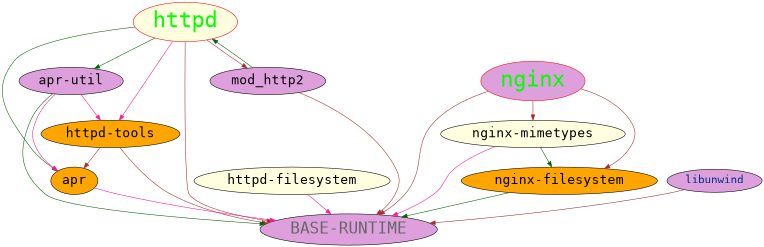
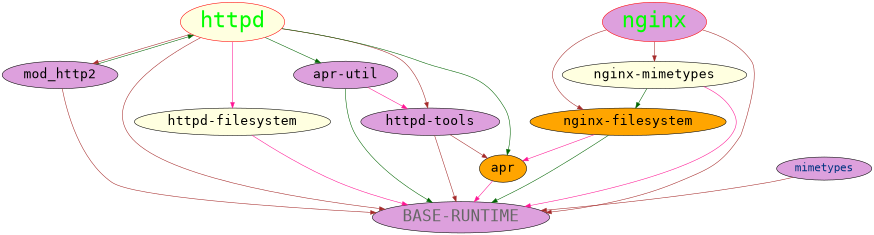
  strict digraph {
    node [fillcolor=plum fontname=monospace fontsize=25 style=filled]
    edge [color=brown]
    httpd [color=red fillcolor=lightyellow fontcolor=green fontsize=40]
    "BASE-RUNTIME" [fontcolor="#666666" fontsize=30]
-   "httpd-tools" [fillcolor=orange]
+   "httpd-tools"
    mod_http2
    apr [fillcolor=orange]
    "httpd-filesystem" [fillcolor=lightyellow]
    "apr-util"
    nginx [color=red fontcolor=green fontsize=40]
    "nginx-mimetypes" [fillcolor=lightyellow]
    "nginx-filesystem" [fillcolor=orange]
-   libunwind [fontcolor="#003380" fontsize=20]
+   libunwind [fontcolor="#003380" fontsize=20 label=mimetypes]
    httpd -> "BASE-RUNTIME"
-   httpd -> "httpd-tools" [color=deeppink]
+   httpd -> "httpd-tools"
    httpd -> mod_http2
    httpd -> apr [color=darkgreen]
+   httpd -> "httpd-filesystem" [color=deeppink]
    httpd -> "apr-util" [color=darkgreen]
    "httpd-tools" -> "BASE-RUNTIME"
    "httpd-tools" -> apr
    mod_http2 -> httpd [color=darkgreen]
    mod_http2 -> "BASE-RUNTIME"
    apr -> "BASE-RUNTIME" [color=deeppink]
    "httpd-filesystem" -> "BASE-RUNTIME" [color=deeppink]
    "apr-util" -> "BASE-RUNTIME" [color=darkgreen]
    "apr-util" -> "httpd-tools" [color=deeppink]
-   "apr-util" -> apr [color=deeppink]
+   "nginx-filesystem" -> apr [color=deeppink]
    nginx -> "BASE-RUNTIME"
    nginx -> "nginx-mimetypes"
    nginx -> "nginx-filesystem"
    "nginx-mimetypes" -> "BASE-RUNTIME" [color=deeppink]
    "nginx-mimetypes" -> "nginx-filesystem" [color=darkgreen]
    "nginx-filesystem" -> "BASE-RUNTIME" [color=darkgreen]
    libunwind -> "BASE-RUNTIME"
  }
